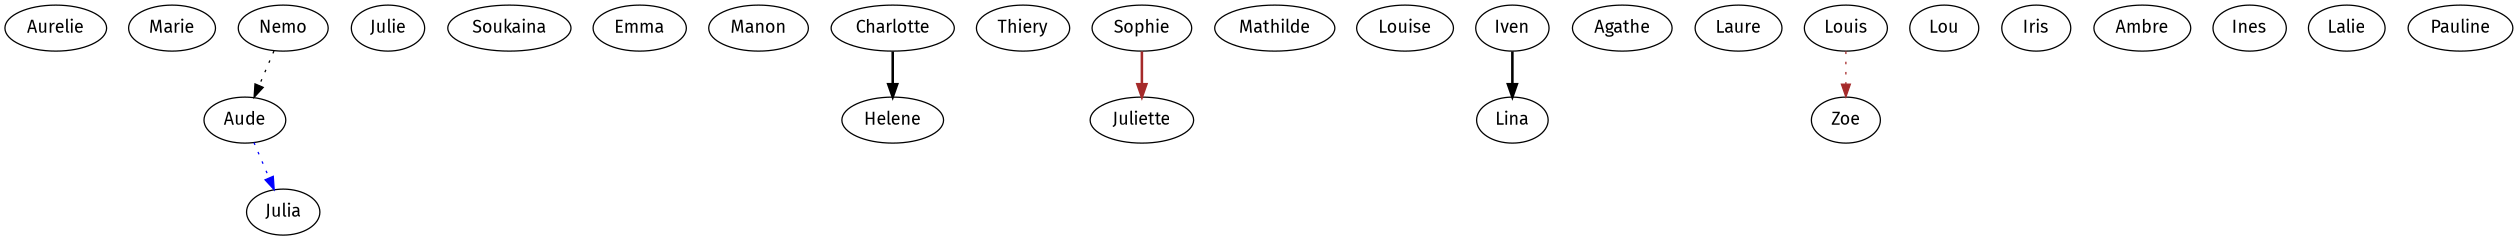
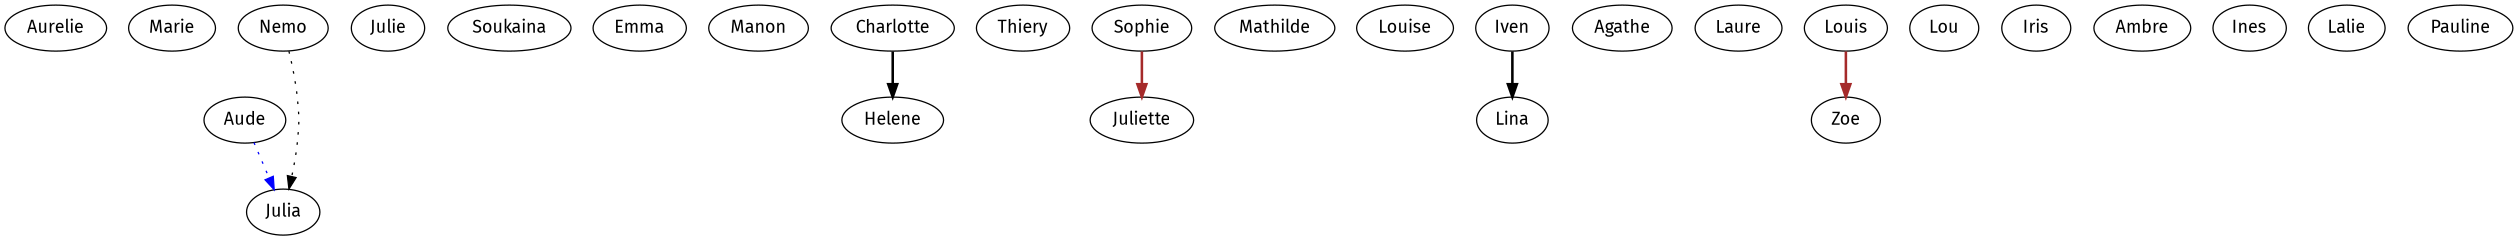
  strict digraph {
    fontname="Fira Sans"
    node [fontname="Fira Sans"]
    edge [color=black fontname="Fira Sans" style=bold]
    Aurelie
    Marie
    Aude
    Julia
    Julie
    Soukaina
    Nemo
    Emma
    Manon
    Charlotte
    Helene
    Thiery
    Sophie
    Juliette
    Mathilde
    Louise
    Iven
    Lina
    Agathe
    Laure
    Louis
    Zoe
    Lou
    Iris
    Ambre
    Ines
    Lalie
    Pauline
    Aude -> Julia [color=blue style=dotted]
-   Nemo -> Aude [style=dotted]
+   Nemo -> Julia [style=dotted]
    Charlotte -> Helene
    Sophie -> Juliette [color=brown]
    Iven -> Lina
-   Louis -> Zoe [color=brown style=dotted]
+   Louis -> Zoe [color=brown]
  }
